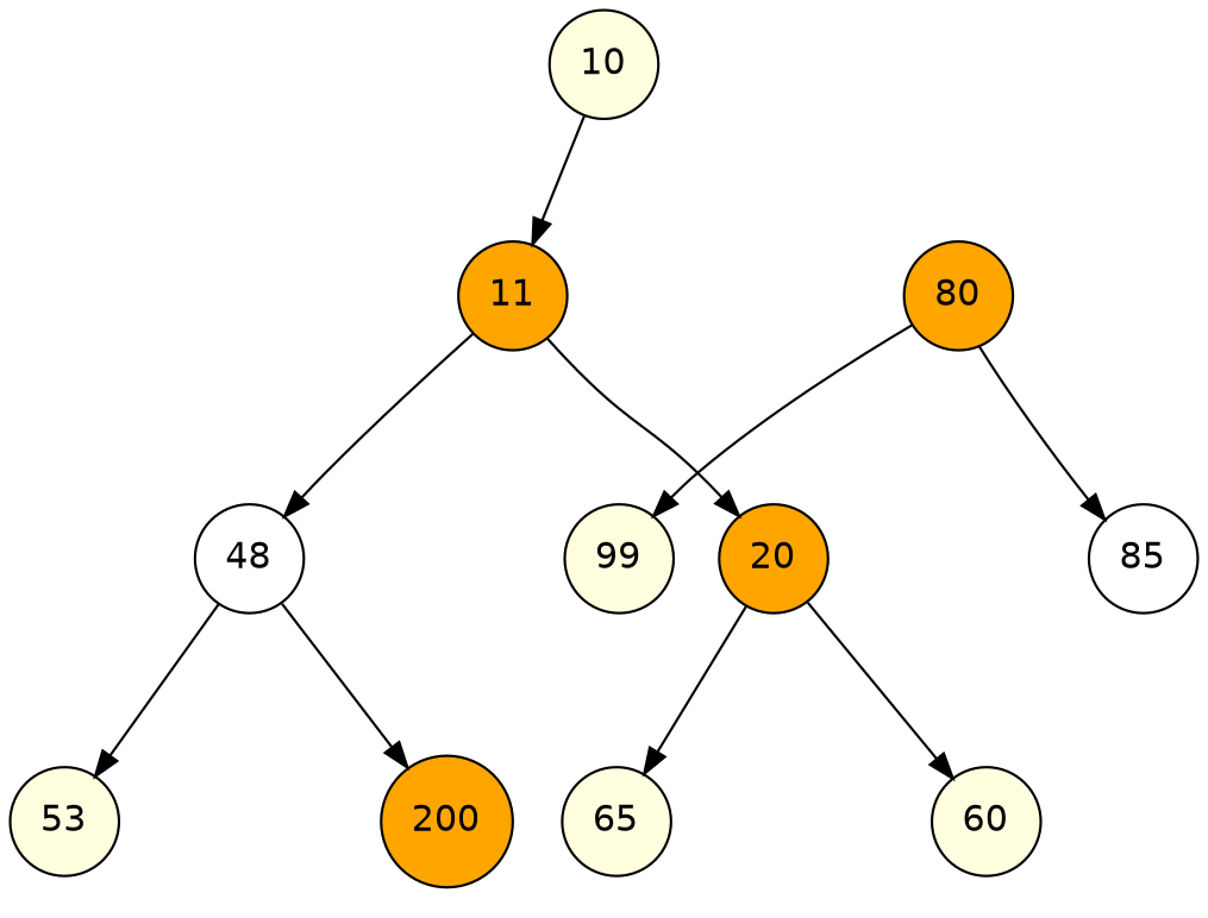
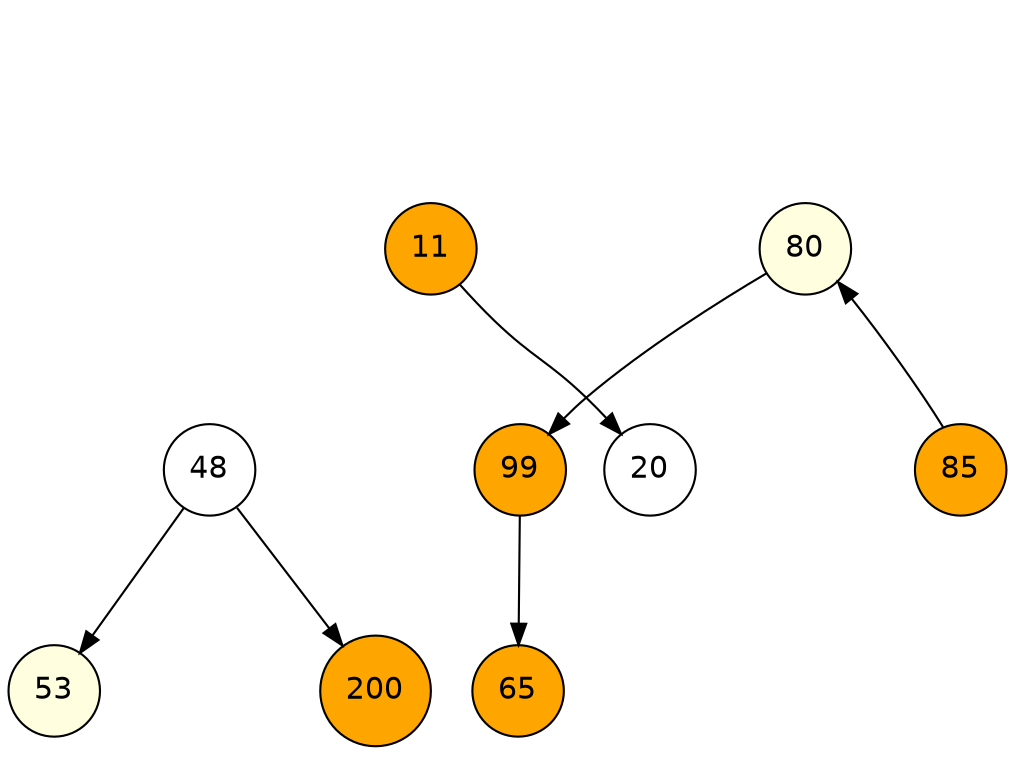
  digraph {
    fontname=Helvetica
    node [fontname=Helvetica shape=circle style=filled fillcolor=lightyellow]
    edge [fontname=Helvetica style=invis]
    m10 [style=invis width=0.1 fillcolor=""]
    n2 [fillcolor=orange label=11 width=0.6]
-   80 [fillcolor=orange width=0.6]
+   80 [width=0.6]
    m15 [style=invis width=0.1 fillcolor=""]
    n5 [fillcolor=white label=48 width=0.6]
-   20 [fillcolor=orange width=0.6]
+   20 [fillcolor=white width=0.6]
    m40 [style=invis width=0.1 fillcolor=""]
    n8 [label=53 width=0.6]
    n9 [fillcolor=orange label=200 width=0.6]
    m80 [style=invis width=0.1 fillcolor=""]
-   99 [width=0.6]
-   85 [fillcolor=white width=0.6]
+   99 [fillcolor=orange width=0.6]
+   85 [fillcolor=orange width=0.6]
    m20 [style=invis width=0.1 fillcolor=""]
-   65 [width=0.6]
-   60 [width=0.6]
-   10 [width=0.6]
+   65 [fillcolor=orange width=0.6]
    subgraph sub_1 {
      rank=same
      m10
      n2
      80
    }
    subgraph sub_2 {
      rank=same
      m15
      n5
      20
    }
    subgraph sub_3 {
      rank=same
      m40
      n8
      n9
    }
    subgraph sub_4 {
      rank=same
      m80
      99
      85
    }
    subgraph sub_5 {
      rank=same
      m20
      65
-     60
    }
    m10 -> 80
    n2 -> m10
    n2 -> m15
-   n2 -> n5 [style=""]
    n2 -> 20 [style=""]
    80 -> m80
    80 -> 99 [style=""]
-   80 -> 85 [style=""]
+   85 -> 80 [style=""]
    m15 -> 20
    n5 -> m15
    n5 -> m40
    n5 -> n8 [style=""]
    n5 -> n9 [style=""]
    20 -> m20
-   20 -> 65 [style=""]
-   20 -> 60 [style=""]
+   99 -> 65 [style=""]
    m40 -> n9
    n8 -> m40
    m80 -> 85
    99 -> m80
-   m20 -> 60
    65 -> m20
-   10 -> m10
-   10 -> n2 [style=""]
  }
